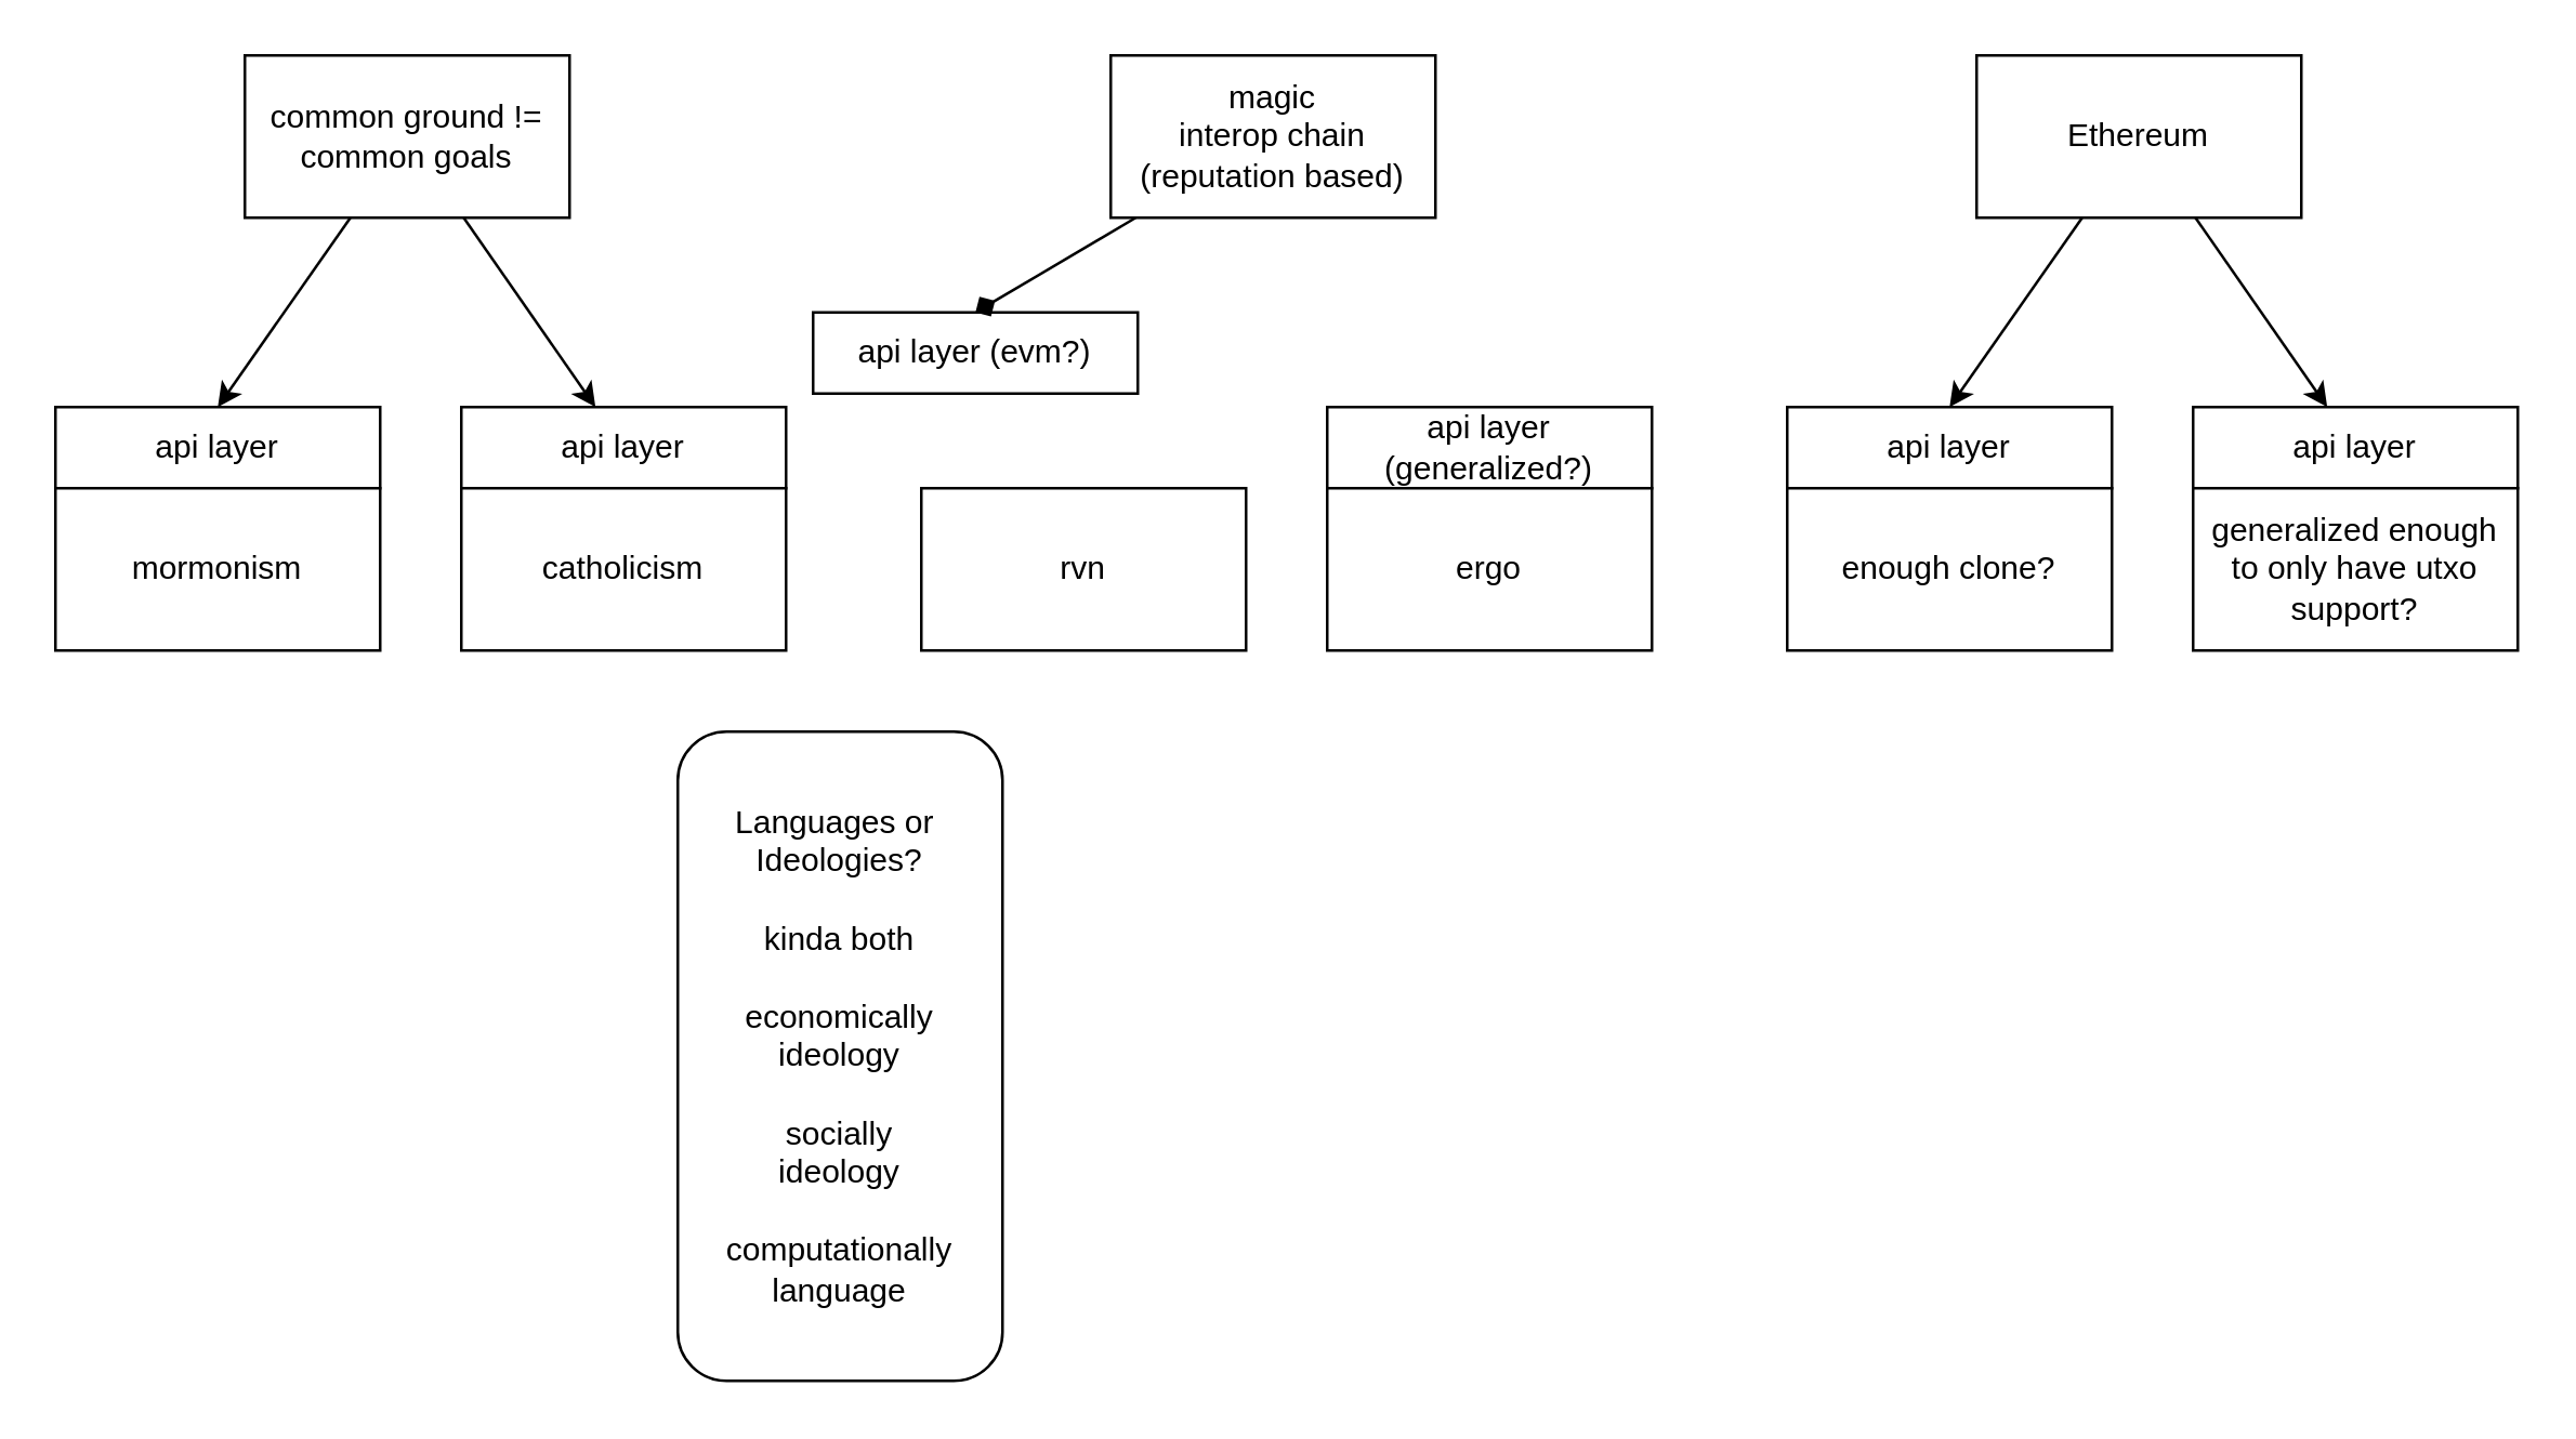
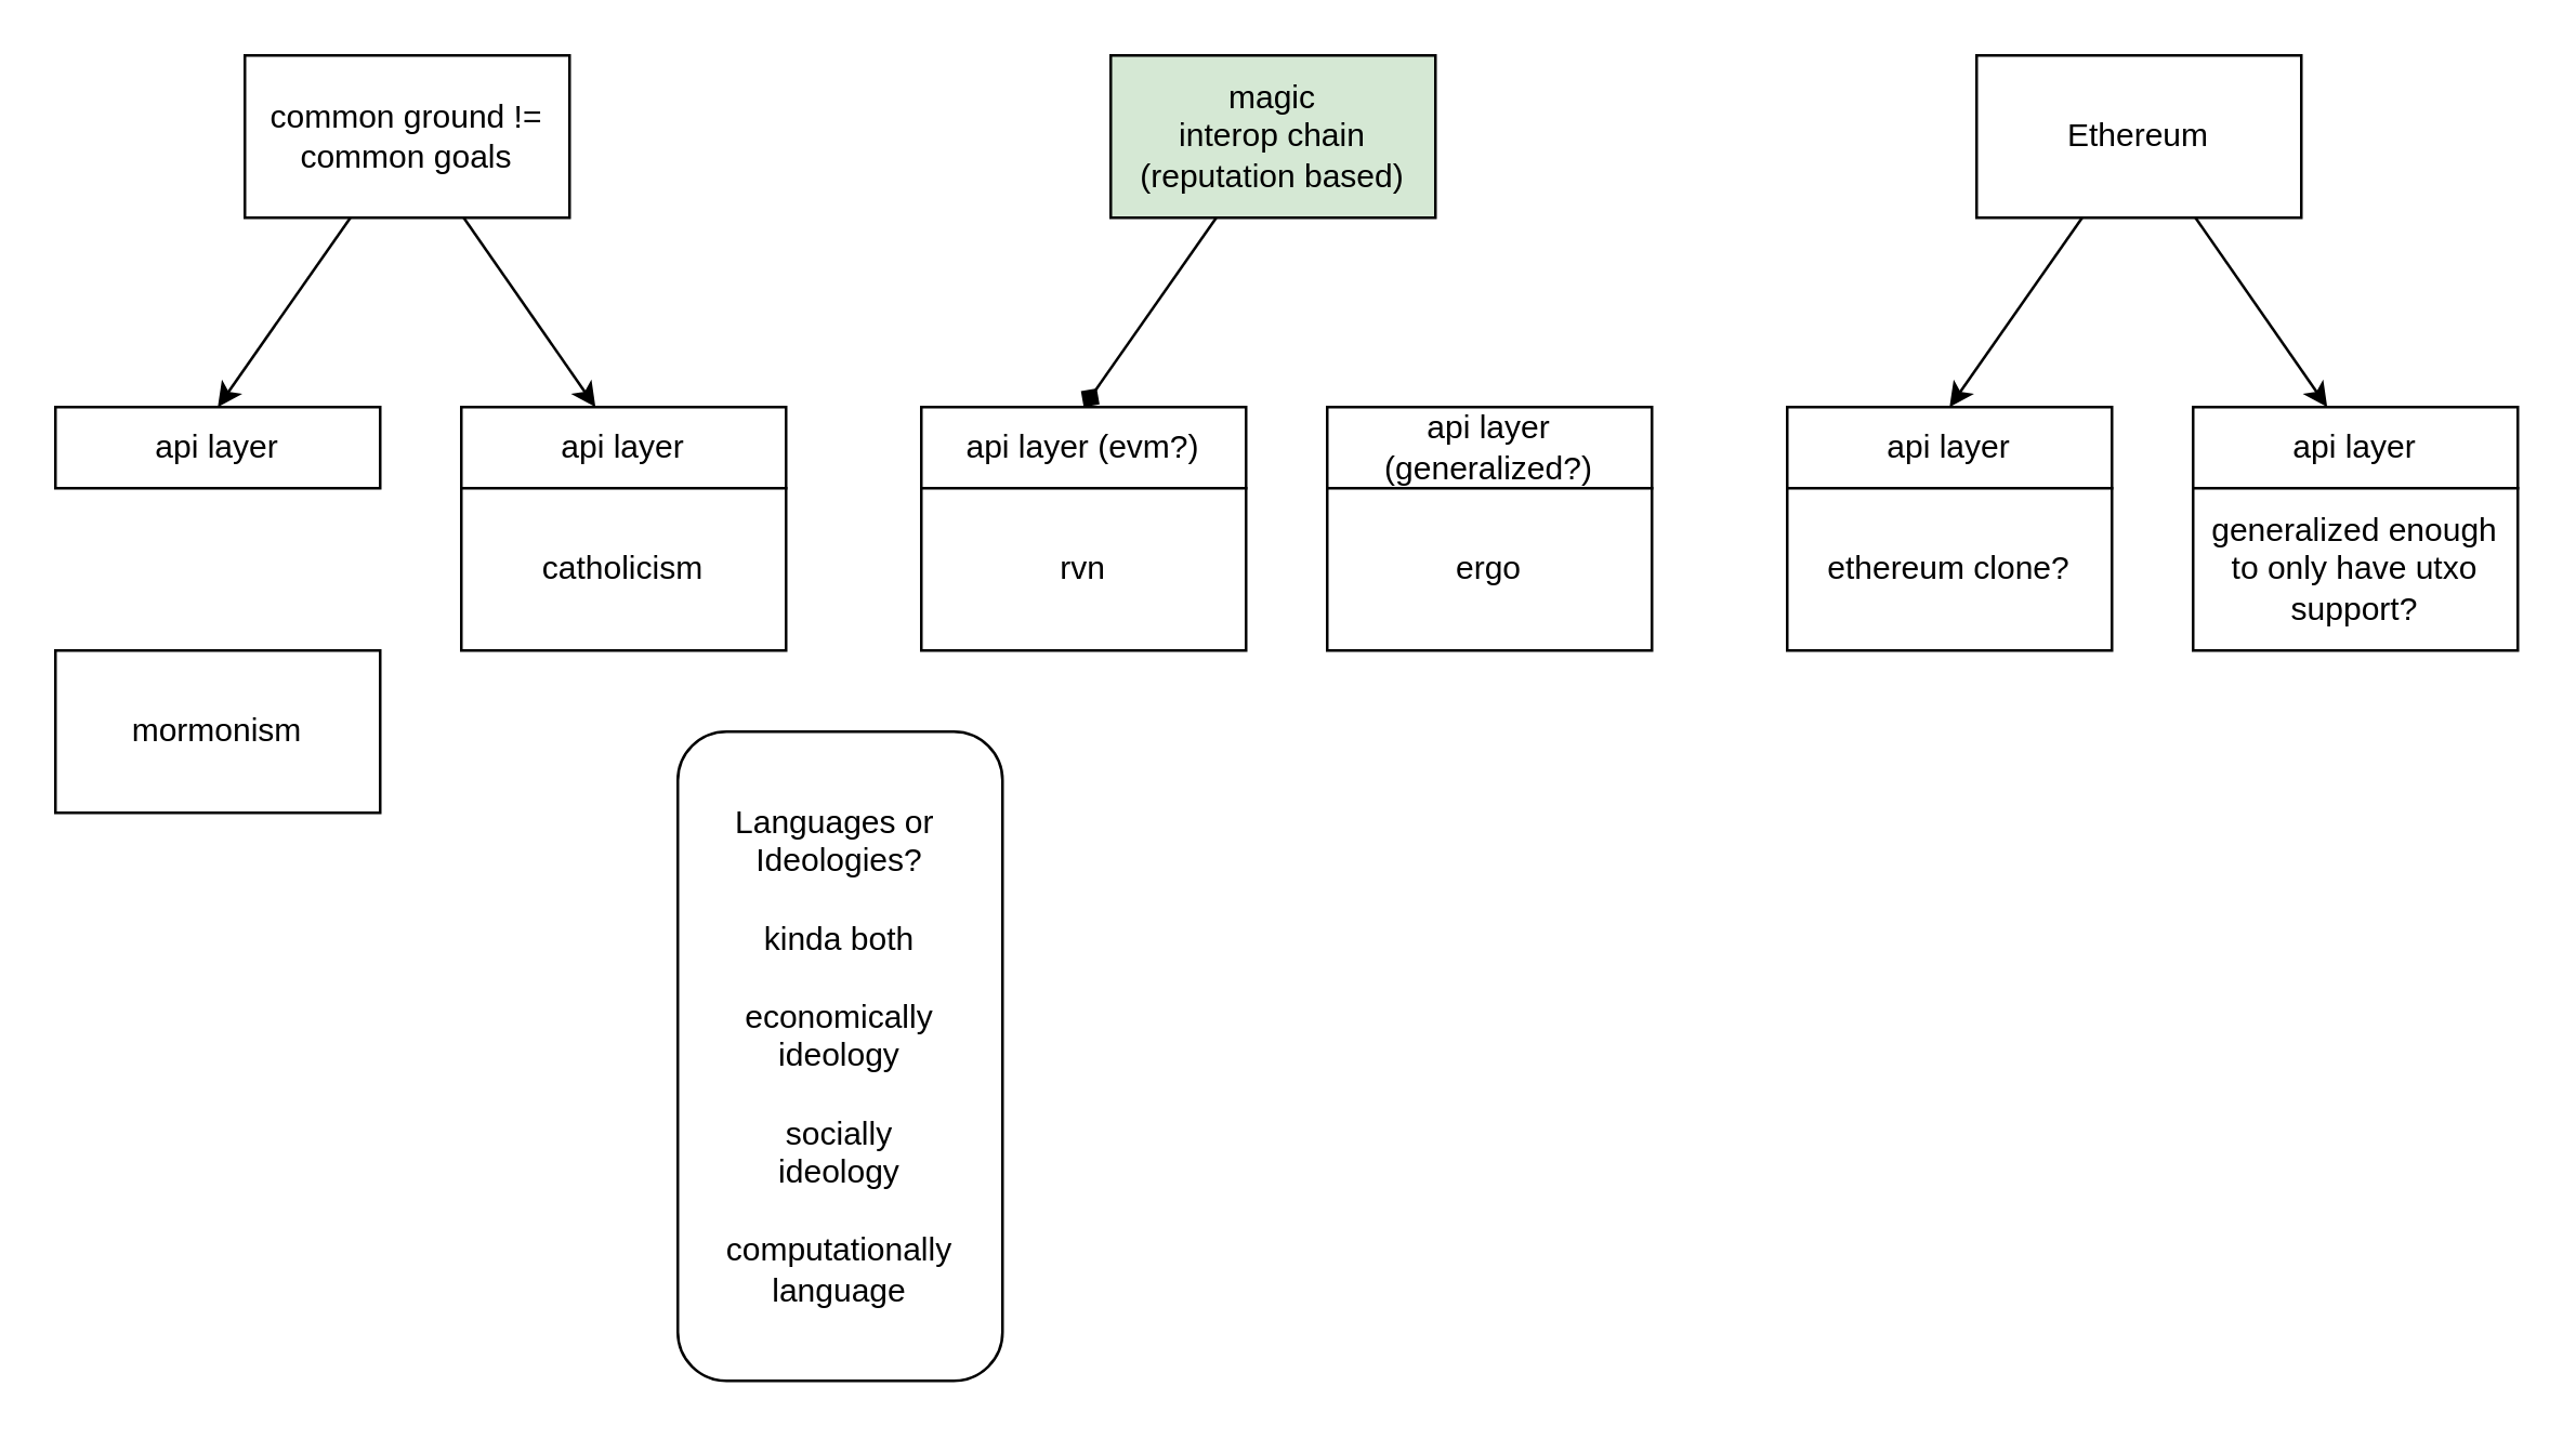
  <mxCell id="0" />
  <mxCell id="1" parent="0" />
- <mxCell id="2" value="api layer (evm?)" style="rounded=0;whiteSpace=wrap;html=1;" vertex="1" parent="1"><mxGeometry x="300" y="115" width="120" height="30" as="geometry" /></mxCell>
+ <mxCell id="2" value="api layer (evm?)" style="rounded=0;whiteSpace=wrap;html=1;" vertex="1" parent="1"><mxGeometry x="340" y="150" width="120" height="30" as="geometry" /></mxCell>
  <mxCell id="3" value="rvn" style="rounded=0;whiteSpace=wrap;html=1;" vertex="1" parent="1"><mxGeometry x="340" y="180" width="120" height="60" as="geometry" /></mxCell>
  <mxCell id="4" value="api layer (generalized?)" style="rounded=0;whiteSpace=wrap;html=1;" vertex="1" parent="1"><mxGeometry x="490" y="150" width="120" height="30" as="geometry" /></mxCell>
  <mxCell id="5" value="ergo" style="rounded=0;whiteSpace=wrap;html=1;" vertex="1" parent="1"><mxGeometry x="490" y="180" width="120" height="60" as="geometry" /></mxCell>
  <mxCell id="6" style="edgeStyle=none;html=1;entryX=0.5;entryY=0;entryDx=0;entryDy=0;endArrow=diamond;" edge="1" parent="1" source="7" target="2"><mxGeometry relative="1" as="geometry" /></mxCell>
- <mxCell id="7" value="magic&lt;br&gt;interop chain&lt;br&gt;(reputation based)" style="rounded=0;whiteSpace=wrap;html=1;" vertex="1" parent="1"><mxGeometry x="410" y="20" width="120" height="60" as="geometry" /></mxCell>
+ <mxCell id="7" value="magic&lt;br&gt;interop chain&lt;br&gt;(reputation based)" style="rounded=0;whiteSpace=wrap;html=1;fillColor=#d5e8d4;" vertex="1" parent="1"><mxGeometry x="410" y="20" width="120" height="60" as="geometry" /></mxCell>
  <mxCell id="8" value="api layer" style="rounded=0;whiteSpace=wrap;html=1;" vertex="1" parent="1"><mxGeometry x="660" y="150" width="120" height="30" as="geometry" /></mxCell>
- <mxCell id="9" value="enough clone?" style="rounded=0;whiteSpace=wrap;html=1;" vertex="1" parent="1"><mxGeometry x="660" y="180" width="120" height="60" as="geometry" /></mxCell>
+ <mxCell id="9" value="ethereum clone?" style="rounded=0;whiteSpace=wrap;html=1;" vertex="1" parent="1"><mxGeometry x="660" y="180" width="120" height="60" as="geometry" /></mxCell>
  <mxCell id="10" value="api layer" style="rounded=0;whiteSpace=wrap;html=1;" vertex="1" parent="1"><mxGeometry x="810" y="150" width="120" height="30" as="geometry" /></mxCell>
  <mxCell id="11" value="generalized enough to only have utxo support?" style="rounded=0;whiteSpace=wrap;html=1;" vertex="1" parent="1"><mxGeometry x="810" y="180" width="120" height="60" as="geometry" /></mxCell>
  <mxCell id="12" style="edgeStyle=none;html=1;entryX=0.5;entryY=0;entryDx=0;entryDy=0;" edge="1" parent="1" source="14" target="8"><mxGeometry relative="1" as="geometry" /></mxCell>
  <mxCell id="13" style="edgeStyle=none;html=1;" edge="1" parent="1" source="14" target="10"><mxGeometry relative="1" as="geometry" /></mxCell>
  <mxCell id="14" value="Ethereum" style="rounded=0;whiteSpace=wrap;html=1;" vertex="1" parent="1"><mxGeometry x="730" y="20" width="120" height="60" as="geometry" /></mxCell>
  <mxCell id="15" value="api layer" style="rounded=0;whiteSpace=wrap;html=1;" vertex="1" parent="1"><mxGeometry x="20" y="150" width="120" height="30" as="geometry" /></mxCell>
- <mxCell id="16" value="mormonism" style="rounded=0;whiteSpace=wrap;html=1;" vertex="1" parent="1"><mxGeometry x="20" y="180" width="120" height="60" as="geometry" /></mxCell>
+ <mxCell id="16" value="mormonism" style="rounded=0;whiteSpace=wrap;html=1;" vertex="1" parent="1"><mxGeometry x="20" y="240" width="120" height="60" as="geometry" /></mxCell>
  <mxCell id="17" value="api layer" style="rounded=0;whiteSpace=wrap;html=1;" vertex="1" parent="1"><mxGeometry y="150" width="120" height="30" as="geometry" x="170" /></mxCell>
  <mxCell id="18" value="catholicism" style="rounded=0;whiteSpace=wrap;html=1;" vertex="1" parent="1"><mxGeometry y="180" width="120" height="60" as="geometry" x="170" /></mxCell>
  <mxCell id="19" style="edgeStyle=none;html=1;entryX=0.5;entryY=0;entryDx=0;entryDy=0;" edge="1" parent="1" source="21" target="15"><mxGeometry relative="1" as="geometry" /></mxCell>
  <mxCell id="20" style="edgeStyle=none;html=1;" edge="1" parent="1" source="21" target="17"><mxGeometry relative="1" as="geometry" /></mxCell>
  <mxCell id="21" value="common ground !=&lt;br&gt;common goals" style="rounded=0;whiteSpace=wrap;html=1;" vertex="1" parent="1"><mxGeometry x="90" y="20" width="120" height="60" as="geometry" /></mxCell>
  <mxCell id="22" value="Languages or&amp;nbsp;&lt;br&gt;Ideologies?&lt;br&gt;&lt;br&gt;kinda both&lt;br&gt;&lt;br&gt;economically&lt;br&gt;ideology&lt;br&gt;&lt;br&gt;socially&lt;br&gt;ideology&lt;br&gt;&lt;br&gt;computationally&lt;br&gt;language" style="rounded=1;whiteSpace=wrap;html=1;" vertex="1" parent="1"><mxGeometry x="250" y="270" width="120" height="240" as="geometry" /></mxCell>
